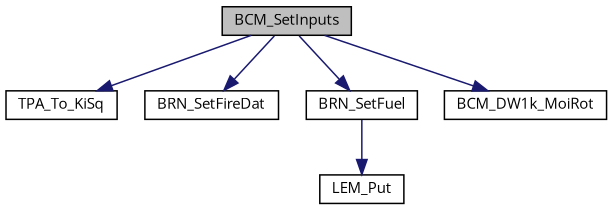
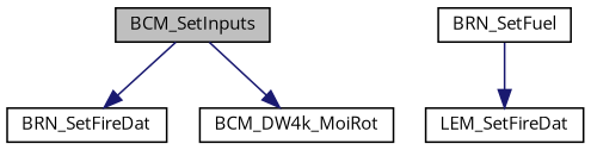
  digraph {
    fontname="Open Sans"
    rankdir=TB
    node [color=black fillcolor=white fontname="Open Sans" fontsize=10 shape=record style=filled]
    edge [color=midnightblue fontname="Open Sans" fontsize=10 labelfontname=Helvetica labelfontsize=10 style=solid]
    n1 [fillcolor=grey75 fontcolor=black height=0.2 label=BCM_SetInputs width=0.4]
-   n2 [height=0.2 label=TPA_To_KiSq width=0.4]
    n3 [height=0.2 label=BRN_SetFireDat width=0.4]
    n4 [height=0.2 label=BRN_SetFuel width=0.4]
-   n5 [height=0.2 label=BCM_DW1k_MoiRot width=0.4]
-   n6 [height=0.2 label=LEM_Put width=0.4]
-   n1 -> n2
+   n5 [height=0.2 label=BCM_DW4k_MoiRot width=0.4]
+   n6 [height=0.2 label=LEM_SetFireDat width=0.4]
    n1 -> n3
-   n1 -> n4
    n1 -> n5
    n4 -> n6
  }
